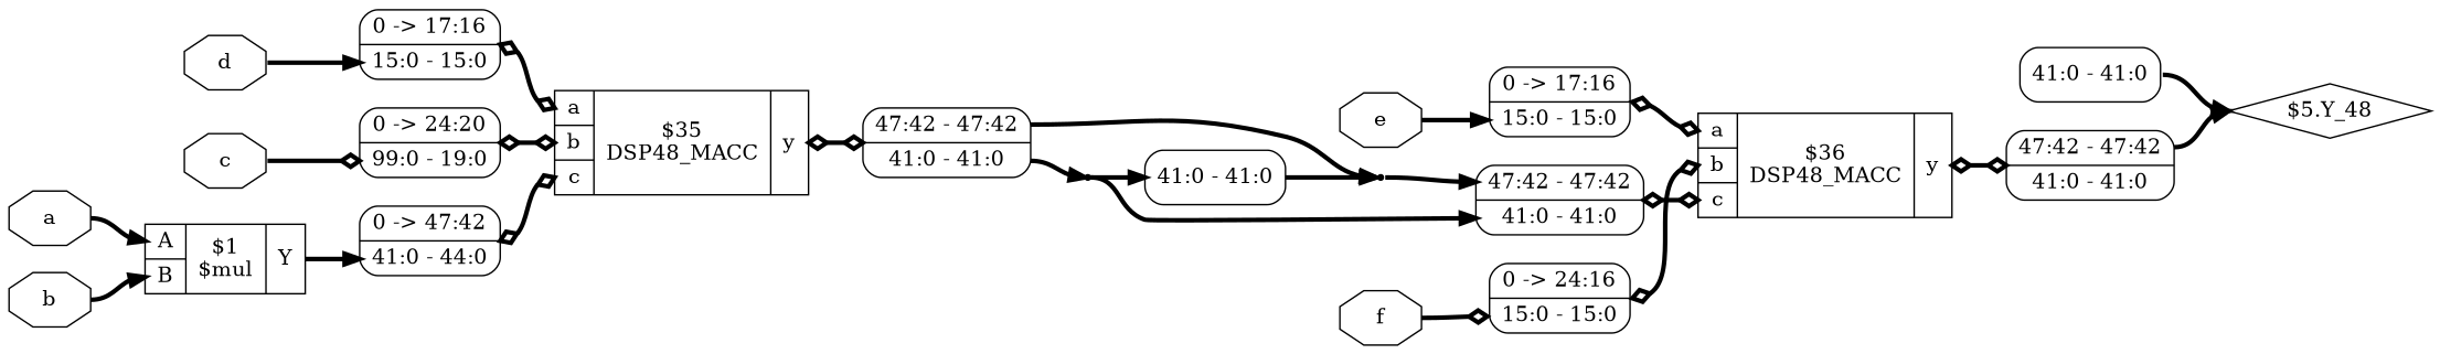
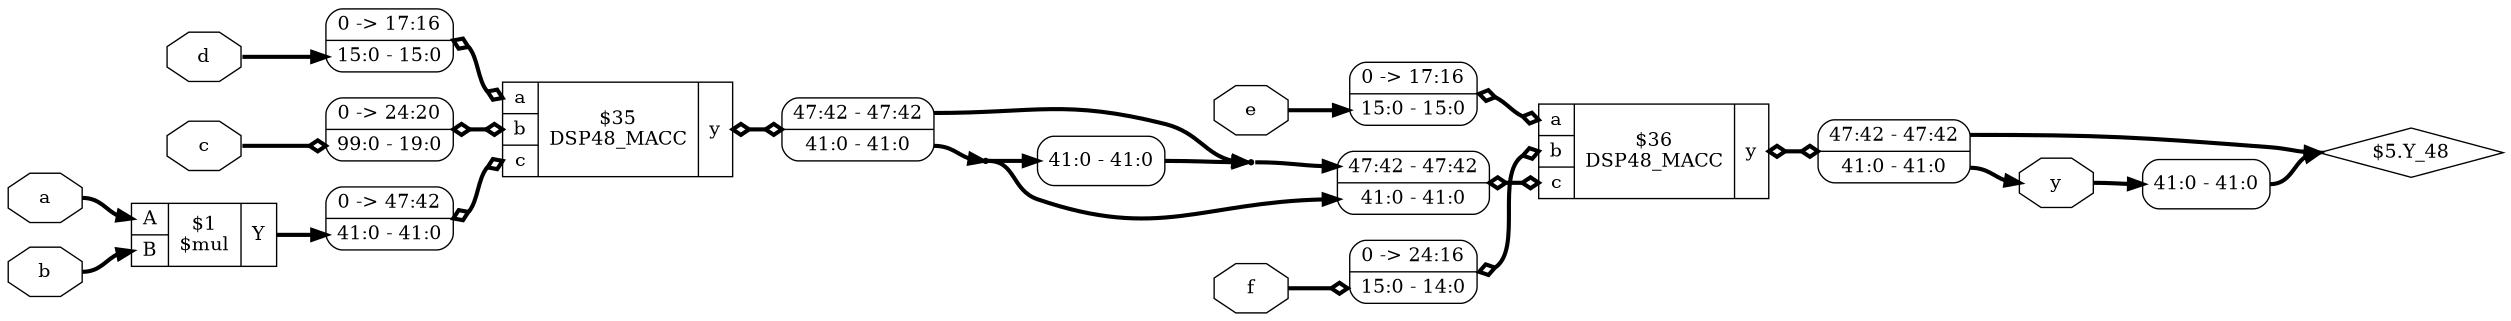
  digraph {
    rankdir=LR
    remincross=true
    node [color=black fontcolor=black shape=record]
    edge [color=black fontcolor=black headport=w style="setlinewidth(3)" tailport=e]
    n5 [label=a shape=octagon]
    c17 [label="{{<p14> A|<p15> B}|$1\n$mul|{<p16> Y}}" color="" fontcolor=""]
-   x2 [label="0 -&gt; 47:42 |<s0> 41:0 - 44:0 " style=rounded]
+   x2 [label="0 -&gt; 47:42 |<s0> 41:0 - 41:0 " style=rounded]
    n6 [label=b shape=octagon]
    n7 [label=c shape=octagon]
    x1 [label="0 -&gt; 24:20 |<s0> 99:0 - 19:0 " style=rounded]
    c12 [label="{{<p5> a|<p6> b|<p7> c}|$35\nDSP48_MACC|{<p11> y}}" color="" fontcolor=""]
    n8 [label=d shape=octagon]
    x0 [label="0 -&gt; 17:16 |<s0> 15:0 - 15:0 " style=rounded]
    n9 [label=e shape=octagon]
    x4 [label="0 -&gt; 17:16 |<s0> 15:0 - 15:0 " style=rounded]
    c13 [label="{{<p5> a|<p6> b|<p7> c}|$36\nDSP48_MACC|{<p11> y}}" color="" fontcolor=""]
    n10 [label=f shape=octagon]
-   x5 [label="0 -&gt; 24:16 |<s0> 15:0 - 15:0 " style=rounded]
+   x5 [label="0 -&gt; 24:16 |<s0> 15:0 - 14:0 " style=rounded]
+   n11 [label=y shape=octagon]
    x9 [label="<s0> 41:0 - 41:0 " style=rounded]
    n4 [label="$5.Y_48" shape=diamond color="" fontcolor=""]
    x3 [label="<s1> 47:42 - 47:42 |<s0> 41:0 - 41:0 " style=rounded]
    n1 [shape=point color="" fontcolor=""]
    n3 [shape=point color="" fontcolor=""]
    x6 [label="<s1> 47:42 - 47:42 |<s0> 41:0 - 41:0 " style=rounded]
    x8 [label="<s0> 41:0 - 41:0 " style=rounded]
    x7 [label="<s1> 47:42 - 47:42 |<s0> 41:0 - 41:0 " style=rounded]
    n5 -> c17 [headport="p14:w"]
    c17 -> x2 [headport="s0:w" tailport="p16:e"]
    x2 -> c12 [arrowhead=odiamond arrowtail=odiamond dir=both headport="p7:w"]
    n6 -> c17 [headport="p15:w"]
    n7 -> x1 [arrowhead=odiamond headport="s0:w"]
    x1 -> c12 [arrowhead=odiamond arrowtail=odiamond dir=both headport="p6:w"]
    c12 -> x3 [arrowhead=odiamond arrowtail=odiamond dir=both tailport="p11:e"]
    n8 -> x0 [headport="s0:w"]
    x0 -> c12 [arrowhead=odiamond arrowtail=odiamond dir=both headport="p5:w"]
    n9 -> x4 [headport="s0:w"]
    x4 -> c13 [arrowhead=odiamond arrowtail=odiamond dir=both headport="p5:w"]
    c13 -> x7 [arrowhead=odiamond arrowtail=odiamond dir=both tailport="p11:e"]
    n10 -> x5 [arrowhead=odiamond headport="s0:w"]
    x5 -> c13 [arrowhead=odiamond arrowtail=odiamond dir=both headport="p6:w"]
+   n11 -> x9
    x9 -> n4 [tailport="s0:e"]
    x3 -> n1 [tailport="s0:e"]
    x3 -> n3 [tailport="s1:e"]
    n1 -> x6 [headport="s0:w"]
    n1 -> x8
    n3 -> x6 [headport="s1:w"]
    x6 -> c13 [arrowhead=odiamond arrowtail=odiamond dir=both headport="p7:w"]
    x8 -> n3 [tailport="s0:e"]
+   x7 -> n11 [tailport="s0:e"]
    x7 -> n4 [tailport="s1:e"]
  }
